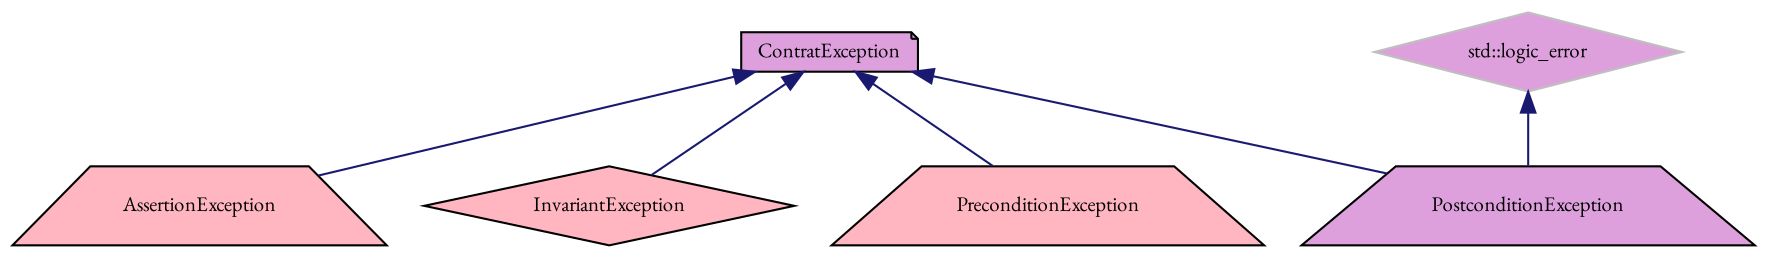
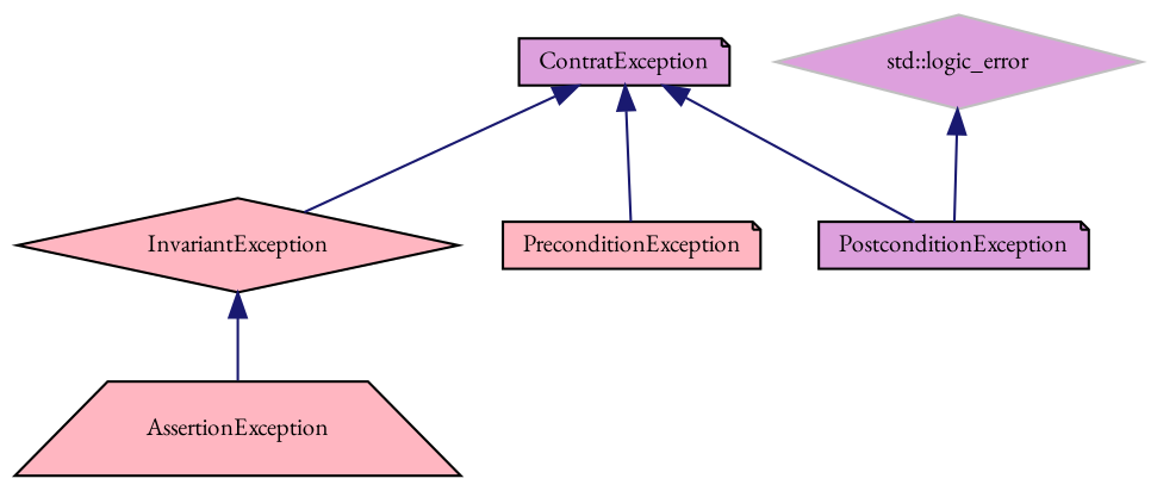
  digraph {
    fontname="EB Garamond"
    node [color=black fillcolor=plum fontname="EB Garamond" fontsize=10 shape=note style=filled]
    edge [color=midnightblue dir=back fontname="EB Garamond" fontsize=10 labelfontname=Helvetica labelfontsize=10 style=solid]
    n1 [fontcolor=black height=0.2 label=ContratException width=0.4]
    n2 [fillcolor=lightpink height=0.2 label=AssertionException shape=trapezium width=0.4]
    n3 [fillcolor=lightpink height=0.2 label=InvariantException shape=diamond width=0.4]
-   n4 [height=0.2 label=PostconditionException shape=trapezium width=0.4]
-   n5 [fillcolor=lightpink height=0.2 label=PreconditionException shape=trapezium width=0.4]
+   n4 [height=0.2 label=PostconditionException width=0.4]
+   n5 [fillcolor=lightpink height=0.2 label=PreconditionException width=0.4]
    n6 [color=grey75 height=0.2 label="std::logic_error" shape=diamond width=0.4]
-   n1 -> n2
+   n3 -> n2
    n1 -> n3
    n1 -> n4
    n1 -> n5
    n6 -> n4
  }
